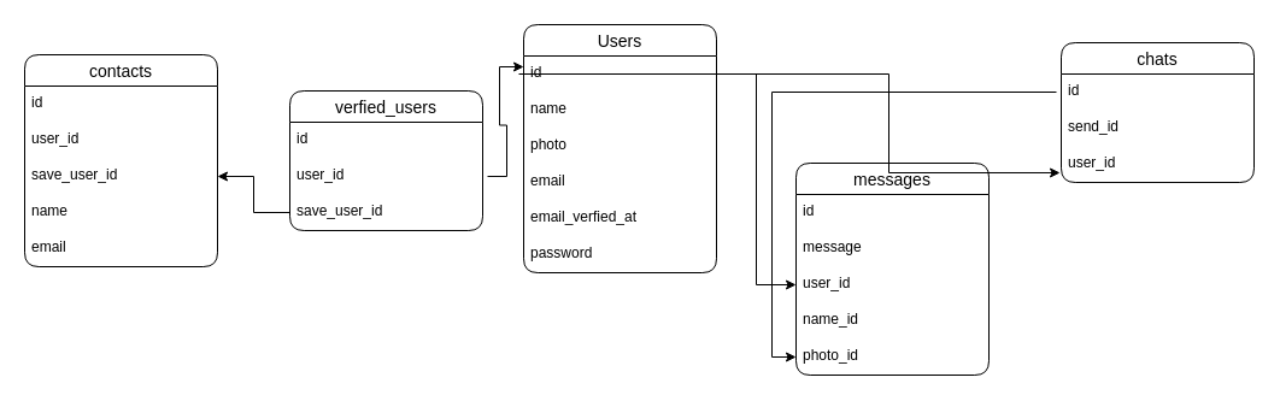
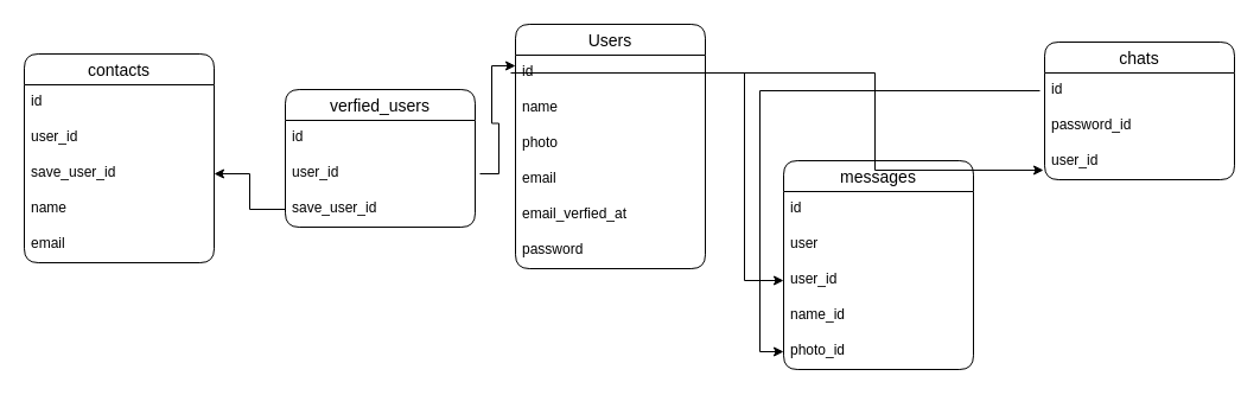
  <mxCell id="0" />
  <mxCell id="1" parent="0" />
  <mxCell id="2" value="Users" style="swimlane;fontStyle=0;childLayout=stackLayout;horizontal=1;startSize=26;horizontalStack=0;resizeParent=1;resizeParentMax=0;resizeLast=0;collapsible=1;marginBottom=0;align=center;fontSize=14;gradientColor=none;swimlaneFillColor=default;glass=0;rounded=1;" vertex="1" parent="1"><mxGeometry x="434" y="20" width="160" height="206" as="geometry" /></mxCell>
  <mxCell id="3" value="id" style="text;strokeColor=none;fillColor=none;spacingLeft=4;spacingRight=4;overflow=hidden;rotatable=0;points=[[0,0.5],[1,0.5]];portConstraint=eastwest;fontSize=12;whiteSpace=wrap;html=1;perimeterSpacing=4;" vertex="1" parent="2"><mxGeometry y="26" width="160" height="30" as="geometry" /></mxCell>
  <mxCell id="4" value="name" style="text;strokeColor=none;fillColor=none;spacingLeft=4;spacingRight=4;overflow=hidden;rotatable=0;points=[[0,0.5],[1,0.5]];portConstraint=eastwest;fontSize=12;whiteSpace=wrap;html=1;glass=0;rounded=0;" vertex="1" parent="2"><mxGeometry y="56" width="160" height="30" as="geometry" /></mxCell>
  <mxCell id="5" value="photo" style="text;strokeColor=none;fillColor=none;spacingLeft=4;spacingRight=4;overflow=hidden;rotatable=0;points=[[0,0.5],[1,0.5]];portConstraint=eastwest;fontSize=12;whiteSpace=wrap;html=1;" vertex="1" parent="2"><mxGeometry y="86" width="160" height="30" as="geometry" /></mxCell>
  <mxCell id="6" value="email" style="text;strokeColor=none;fillColor=none;spacingLeft=4;spacingRight=4;overflow=hidden;rotatable=0;points=[[0,0.5],[1,0.5]];portConstraint=eastwest;fontSize=12;whiteSpace=wrap;html=1;" vertex="1" parent="2"><mxGeometry y="116" width="160" height="30" as="geometry" /></mxCell>
  <mxCell id="7" value="email_verfied_at" style="text;strokeColor=none;fillColor=none;spacingLeft=4;spacingRight=4;overflow=hidden;rotatable=0;points=[[0,0.5],[1,0.5]];portConstraint=eastwest;fontSize=12;whiteSpace=wrap;html=1;" vertex="1" parent="2"><mxGeometry y="146" width="160" height="30" as="geometry" /></mxCell>
  <mxCell id="8" value="password" style="text;strokeColor=none;fillColor=none;spacingLeft=4;spacingRight=4;overflow=hidden;rotatable=0;points=[[0,0.5],[1,0.5]];portConstraint=eastwest;fontSize=12;whiteSpace=wrap;html=1;" vertex="1" parent="2"><mxGeometry y="176" width="160" height="30" as="geometry" /></mxCell>
  <mxCell id="9" value="chats" style="swimlane;fontStyle=0;childLayout=stackLayout;horizontal=1;startSize=26;horizontalStack=0;resizeParent=1;resizeParentMax=0;resizeLast=0;collapsible=1;marginBottom=0;align=center;fontSize=14;gradientColor=none;swimlaneFillColor=default;glass=0;rounded=1;" vertex="1" parent="1"><mxGeometry x="880" y="35" width="160" height="116" as="geometry" /></mxCell>
  <mxCell id="10" value="id" style="text;strokeColor=none;fillColor=none;spacingLeft=4;spacingRight=4;overflow=hidden;rotatable=0;points=[[0,0.5],[1,0.5]];portConstraint=eastwest;fontSize=12;whiteSpace=wrap;html=1;perimeterSpacing=4;" vertex="1" parent="9"><mxGeometry y="26" width="160" height="30" as="geometry" /></mxCell>
- <mxCell id="11" value="send_id" style="text;strokeColor=none;fillColor=none;spacingLeft=4;spacingRight=4;overflow=hidden;rotatable=0;points=[[0,0.5],[1,0.5]];portConstraint=eastwest;fontSize=12;whiteSpace=wrap;html=1;glass=0;rounded=0;" vertex="1" parent="9"><mxGeometry y="56" width="160" height="30" as="geometry" /></mxCell>
+ <mxCell id="11" value="password_id" style="text;strokeColor=none;fillColor=none;spacingLeft=4;spacingRight=4;overflow=hidden;rotatable=0;points=[[0,0.5],[1,0.5]];portConstraint=eastwest;fontSize=12;whiteSpace=wrap;html=1;glass=0;rounded=0;" vertex="1" parent="9"><mxGeometry y="56" width="160" height="30" as="geometry" /></mxCell>
  <mxCell id="12" value="user_id" style="text;strokeColor=none;fillColor=none;spacingLeft=4;spacingRight=4;overflow=hidden;rotatable=0;points=[[0,0.5],[1,0.5]];portConstraint=eastwest;fontSize=12;whiteSpace=wrap;html=1;" vertex="1" parent="9"><mxGeometry y="86" width="160" height="30" as="geometry" /></mxCell>
  <mxCell id="13" value="messages" style="swimlane;fontStyle=0;childLayout=stackLayout;horizontal=1;startSize=26;horizontalStack=0;resizeParent=1;resizeParentMax=0;resizeLast=0;collapsible=1;marginBottom=0;align=center;fontSize=14;gradientColor=none;swimlaneFillColor=default;glass=0;rounded=1;" vertex="1" parent="1"><mxGeometry x="660" y="135" width="160" height="176" as="geometry" /></mxCell>
  <mxCell id="14" value="id" style="text;strokeColor=none;fillColor=none;spacingLeft=4;spacingRight=4;overflow=hidden;rotatable=0;points=[[0,0.5],[1,0.5]];portConstraint=eastwest;fontSize=12;whiteSpace=wrap;html=1;perimeterSpacing=4;" vertex="1" parent="13"><mxGeometry y="26" width="160" height="30" as="geometry" /></mxCell>
- <mxCell id="15" value="message" style="text;strokeColor=none;fillColor=none;spacingLeft=4;spacingRight=4;overflow=hidden;rotatable=0;points=[[0,0.5],[1,0.5]];portConstraint=eastwest;fontSize=12;whiteSpace=wrap;html=1;perimeterSpacing=4;" vertex="1" parent="13"><mxGeometry y="56" width="160" height="30" as="geometry" /></mxCell>
+ <mxCell id="15" value="user" style="text;strokeColor=none;fillColor=none;spacingLeft=4;spacingRight=4;overflow=hidden;rotatable=0;points=[[0,0.5],[1,0.5]];portConstraint=eastwest;fontSize=12;whiteSpace=wrap;html=1;perimeterSpacing=4;" vertex="1" parent="13"><mxGeometry y="56" width="160" height="30" as="geometry" /></mxCell>
  <mxCell id="16" value="user_id" style="text;strokeColor=none;fillColor=none;spacingLeft=4;spacingRight=4;overflow=hidden;rotatable=0;points=[[0,0.5],[1,0.5]];portConstraint=eastwest;fontSize=12;whiteSpace=wrap;html=1;glass=0;rounded=0;" vertex="1" parent="13"><mxGeometry y="86" width="160" height="30" as="geometry" /></mxCell>
  <mxCell id="17" value="name_id" style="text;strokeColor=none;fillColor=none;spacingLeft=4;spacingRight=4;overflow=hidden;rotatable=0;points=[[0,0.5],[1,0.5]];portConstraint=eastwest;fontSize=12;whiteSpace=wrap;html=1;" vertex="1" parent="13"><mxGeometry y="116" width="160" height="30" as="geometry" /></mxCell>
  <mxCell id="18" value="photo_id" style="text;strokeColor=none;fillColor=none;spacingLeft=4;spacingRight=4;overflow=hidden;rotatable=0;points=[[0,0.5],[1,0.5]];portConstraint=eastwest;fontSize=12;whiteSpace=wrap;html=1;" vertex="1" parent="13"><mxGeometry y="146" width="160" height="30" as="geometry" /></mxCell>
  <mxCell id="19" style="edgeStyle=orthogonalEdgeStyle;rounded=0;orthogonalLoop=1;jettySize=auto;html=1;entryX=0;entryY=0.5;entryDx=0;entryDy=0;" edge="1" parent="1" source="10" target="18"><mxGeometry relative="1" as="geometry" /></mxCell>
  <mxCell id="20" style="edgeStyle=orthogonalEdgeStyle;rounded=0;orthogonalLoop=1;jettySize=auto;html=1;entryX=-0.006;entryY=0.733;entryDx=0;entryDy=0;entryPerimeter=0;" edge="1" parent="1" source="3" target="12"><mxGeometry relative="1" as="geometry" /></mxCell>
  <mxCell id="21" style="edgeStyle=orthogonalEdgeStyle;rounded=0;orthogonalLoop=1;jettySize=auto;html=1;exitX=0;exitY=0.5;exitDx=0;exitDy=0;entryX=0;entryY=0.5;entryDx=0;entryDy=0;" edge="1" parent="1" source="3" target="16"><mxGeometry relative="1" as="geometry" /></mxCell>
  <mxCell id="22" value="contacts" style="swimlane;fontStyle=0;childLayout=stackLayout;horizontal=1;startSize=26;horizontalStack=0;resizeParent=1;resizeParentMax=0;resizeLast=0;collapsible=1;marginBottom=0;align=center;fontSize=14;gradientColor=none;swimlaneFillColor=default;glass=0;rounded=1;" vertex="1" parent="1"><mxGeometry x="20" y="45" width="160" height="176" as="geometry" /></mxCell>
  <mxCell id="23" value="id" style="text;strokeColor=none;fillColor=none;spacingLeft=4;spacingRight=4;overflow=hidden;rotatable=0;points=[[0,0.5],[1,0.5]];portConstraint=eastwest;fontSize=12;whiteSpace=wrap;html=1;perimeterSpacing=4;" vertex="1" parent="22"><mxGeometry y="26" width="160" height="30" as="geometry" /></mxCell>
  <mxCell id="24" value="user_id" style="text;strokeColor=none;fillColor=none;spacingLeft=4;spacingRight=4;overflow=hidden;rotatable=0;points=[[0,0.5],[1,0.5]];portConstraint=eastwest;fontSize=12;whiteSpace=wrap;html=1;perimeterSpacing=4;" vertex="1" parent="22"><mxGeometry y="56" width="160" height="30" as="geometry" /></mxCell>
  <mxCell id="25" value="save_user_id" style="text;strokeColor=none;fillColor=none;spacingLeft=4;spacingRight=4;overflow=hidden;rotatable=0;points=[[0,0.5],[1,0.5]];portConstraint=eastwest;fontSize=12;whiteSpace=wrap;html=1;glass=0;rounded=0;" vertex="1" parent="22"><mxGeometry y="86" width="160" height="30" as="geometry" /></mxCell>
  <mxCell id="26" value="name" style="text;strokeColor=none;fillColor=none;spacingLeft=4;spacingRight=4;overflow=hidden;rotatable=0;points=[[0,0.5],[1,0.5]];portConstraint=eastwest;fontSize=12;whiteSpace=wrap;html=1;" vertex="1" parent="22"><mxGeometry y="116" width="160" height="30" as="geometry" /></mxCell>
  <mxCell id="27" value="email" style="text;strokeColor=none;fillColor=none;spacingLeft=4;spacingRight=4;overflow=hidden;rotatable=0;points=[[0,0.5],[1,0.5]];portConstraint=eastwest;fontSize=12;whiteSpace=wrap;html=1;" vertex="1" parent="22"><mxGeometry y="146" width="160" height="30" as="geometry" /></mxCell>
  <mxCell id="28" value="verfied_users" style="swimlane;fontStyle=0;childLayout=stackLayout;horizontal=1;startSize=26;horizontalStack=0;resizeParent=1;resizeParentMax=0;resizeLast=0;collapsible=1;marginBottom=0;align=center;fontSize=14;gradientColor=none;swimlaneFillColor=default;glass=0;rounded=1;" vertex="1" parent="1"><mxGeometry x="240" y="75" width="160" height="116" as="geometry"><mxRectangle x="60" y="210" width="130" height="30" as="alternateBounds" /></mxGeometry></mxCell>
  <mxCell id="29" value="id" style="text;strokeColor=none;fillColor=none;spacingLeft=4;spacingRight=4;overflow=hidden;rotatable=0;points=[[0,0.5],[1,0.5]];portConstraint=eastwest;fontSize=12;whiteSpace=wrap;html=1;perimeterSpacing=4;" vertex="1" parent="28"><mxGeometry y="26" width="160" height="30" as="geometry" /></mxCell>
  <mxCell id="30" value="user_id" style="text;strokeColor=none;fillColor=none;spacingLeft=4;spacingRight=4;overflow=hidden;rotatable=0;points=[[0,0.5],[1,0.5]];portConstraint=eastwest;fontSize=12;whiteSpace=wrap;html=1;perimeterSpacing=4;" vertex="1" parent="28"><mxGeometry y="56" width="160" height="30" as="geometry" /></mxCell>
  <mxCell id="31" value="save_user_id" style="text;strokeColor=none;fillColor=none;spacingLeft=4;spacingRight=4;overflow=hidden;rotatable=0;points=[[0,0.5],[1,0.5]];portConstraint=eastwest;fontSize=12;whiteSpace=wrap;html=1;glass=0;rounded=0;" vertex="1" parent="28"><mxGeometry y="86" width="160" height="30" as="geometry" /></mxCell>
  <mxCell id="32" style="edgeStyle=orthogonalEdgeStyle;rounded=0;orthogonalLoop=1;jettySize=auto;html=1;entryX=0.024;entryY=0.342;entryDx=0;entryDy=0;entryPerimeter=0;" edge="1" parent="1" source="30" target="3"><mxGeometry relative="1" as="geometry" /></mxCell>
  <mxCell id="33" style="edgeStyle=orthogonalEdgeStyle;rounded=0;orthogonalLoop=1;jettySize=auto;html=1;exitX=0;exitY=0.5;exitDx=0;exitDy=0;" edge="1" parent="1" source="31" target="25"><mxGeometry relative="1" as="geometry" /></mxCell>
